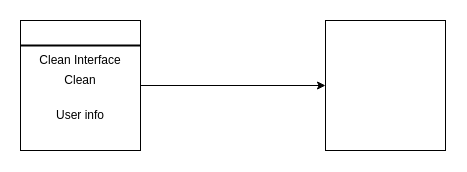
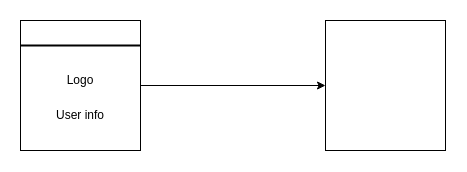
  <mxCell id="0" />
  <mxCell id="1" parent="0" />
  <mxCell id="2" value="" style="rounded=0;whiteSpace=wrap;html=1;" vertex="1" parent="1"><mxGeometry x="20" y="20" width="120" height="130" as="geometry" /></mxCell>
  <mxCell id="3" value="" style="endArrow=classic;html=1;exitX=1;exitY=0.5;exitDx=0;exitDy=0;entryX=0;entryY=0.5;entryDx=0;entryDy=0;" edge="1" parent="1" source="2" target="4"><mxGeometry width="50" height="50" relative="1" as="geometry"><mxPoint x="360" y="300" as="sourcePoint" /><mxPoint x="300" y="90" as="targetPoint" /></mxGeometry></mxCell>
  <mxCell id="4" value="" style="rounded=0;whiteSpace=wrap;html=1;" vertex="1" parent="1"><mxGeometry x="325" y="20" width="120" height="130" as="geometry" /></mxCell>
- <mxCell id="5" value="Clean Interface" style="text;html=1;strokeColor=none;fillColor=none;align=center;verticalAlign=middle;whiteSpace=wrap;rounded=0;" vertex="1" parent="1"><mxGeometry x="30" y="50" width="100" height="20" as="geometry" /></mxCell>
  <mxCell id="6" value="" style="line;strokeWidth=2;html=1;" vertex="1" parent="1"><mxGeometry x="20" y="40" width="120" height="10" as="geometry" /></mxCell>
- <mxCell id="7" value="Clean" style="text;html=1;strokeColor=none;fillColor=none;align=center;verticalAlign=middle;whiteSpace=wrap;rounded=0;" vertex="1" parent="1"><mxGeometry x="30" y="70" width="100" height="20" as="geometry" /></mxCell>
+ <mxCell id="7" value="Logo" style="text;html=1;strokeColor=none;fillColor=none;align=center;verticalAlign=middle;whiteSpace=wrap;rounded=0;" vertex="1" parent="1"><mxGeometry x="30" y="70" width="100" height="20" as="geometry" /></mxCell>
  <mxCell id="8" value="User info" style="text;html=1;strokeColor=none;fillColor=none;align=center;verticalAlign=middle;whiteSpace=wrap;rounded=0;" vertex="1" parent="1"><mxGeometry x="30" y="105" width="100" height="20" as="geometry" /></mxCell>
